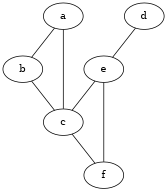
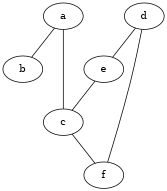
  graph {
    edge [weight=1]
    a
    b
    c
    d
    e
    f
    a -- b
    a -- c [weight=3]
-   b -- c [weight=6]
    c -- f [weight=2]
    d -- e
    e -- c [weight=5]
-   e -- f [weight=4]
+   d -- f [weight=4]
  }
